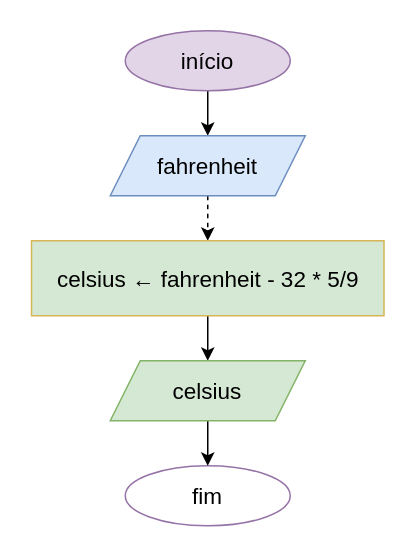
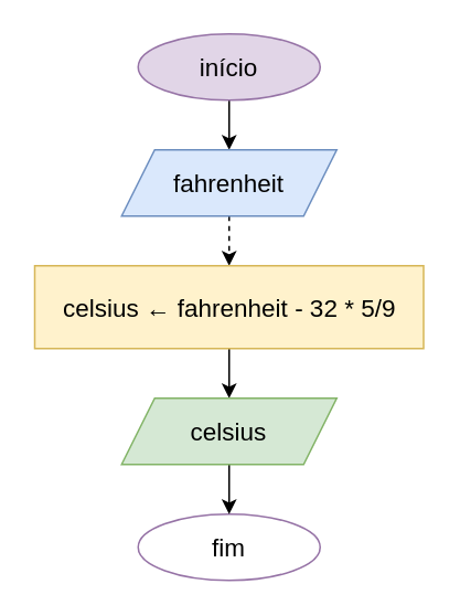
  <mxCell id="0" />
  <mxCell id="1" parent="0" />
  <mxCell id="2" style="edgeStyle=orthogonalEdgeStyle;rounded=0;orthogonalLoop=1;jettySize=auto;html=1;exitX=0.5;exitY=1;exitDx=0;exitDy=0;entryX=0.5;entryY=0;entryDx=0;entryDy=0;fontFamily=Helvetica;fontSize=12;fontColor=default;" edge="1" parent="1" source="3" target="6"><mxGeometry relative="1" as="geometry" /></mxCell>
  <mxCell id="3" value="início" style="ellipse;whiteSpace=wrap;html=1;fontSize=15;fillColor=#e1d5e7;strokeColor=#9673a6;" vertex="1" parent="1"><mxGeometry x="83" y="20" width="110" height="40" as="geometry" /></mxCell>
  <mxCell id="4" value="fim" style="ellipse;whiteSpace=wrap;html=1;fontSize=15;fillColor=#ffffff;strokeColor=#9673a6;" vertex="1" parent="1"><mxGeometry x="83" y="310" width="110" height="40" as="geometry" /></mxCell>
  <mxCell id="5" style="edgeStyle=orthogonalEdgeStyle;rounded=0;orthogonalLoop=1;jettySize=auto;html=1;exitX=0.5;exitY=1;exitDx=0;exitDy=0;entryX=0.5;entryY=0;entryDx=0;entryDy=0;fontFamily=Helvetica;fontSize=12;fontColor=default;dashed=1;" edge="1" parent="1" source="6" target="8"><mxGeometry relative="1" as="geometry" /></mxCell>
  <mxCell id="6" value="fahrenheit" style="shape=parallelogram;perimeter=parallelogramPerimeter;whiteSpace=wrap;html=1;fixedSize=1;labelBorderColor=none;strokeColor=#6c8ebf;fontFamily=Helvetica;fontSize=15;fillColor=#dae8fc;" vertex="1" parent="1"><mxGeometry x="73" y="90" width="130" height="40" as="geometry" /></mxCell>
  <mxCell id="7" style="edgeStyle=orthogonalEdgeStyle;rounded=0;orthogonalLoop=1;jettySize=auto;html=1;exitX=0.5;exitY=1;exitDx=0;exitDy=0;entryX=0.5;entryY=0;entryDx=0;entryDy=0;fontFamily=Helvetica;fontSize=12;fontColor=default;" edge="1" parent="1" source="8" target="10"><mxGeometry relative="1" as="geometry" /></mxCell>
- <mxCell id="8" value="celsius ← fahrenheit - 32 * 5/9" style="rounded=0;whiteSpace=wrap;html=1;labelBorderColor=none;strokeColor=#d6b656;fontFamily=Helvetica;fontSize=15;fillColor=#d5e8d4;" vertex="1" parent="1"><mxGeometry x="20.5" y="160" width="235" height="50" as="geometry" /></mxCell>
+ <mxCell id="8" value="celsius ← fahrenheit - 32 * 5/9" style="rounded=0;whiteSpace=wrap;html=1;labelBorderColor=none;strokeColor=#d6b656;fontFamily=Helvetica;fontSize=15;fillColor=#fff2cc;" vertex="1" parent="1"><mxGeometry x="20.5" y="160" width="235" height="50" as="geometry" /></mxCell>
  <mxCell id="9" style="edgeStyle=orthogonalEdgeStyle;rounded=0;orthogonalLoop=1;jettySize=auto;html=1;exitX=0.5;exitY=1;exitDx=0;exitDy=0;entryX=0.5;entryY=0;entryDx=0;entryDy=0;fontFamily=Helvetica;fontSize=12;fontColor=default;" edge="1" parent="1" source="10" target="4"><mxGeometry relative="1" as="geometry" /></mxCell>
  <mxCell id="10" value="celsius" style="shape=parallelogram;perimeter=parallelogramPerimeter;whiteSpace=wrap;html=1;fixedSize=1;labelBorderColor=none;strokeColor=#82b366;fontFamily=Helvetica;fontSize=15;fillColor=#d5e8d4;" vertex="1" parent="1"><mxGeometry x="73" y="240" width="130" height="40" as="geometry" /></mxCell>
